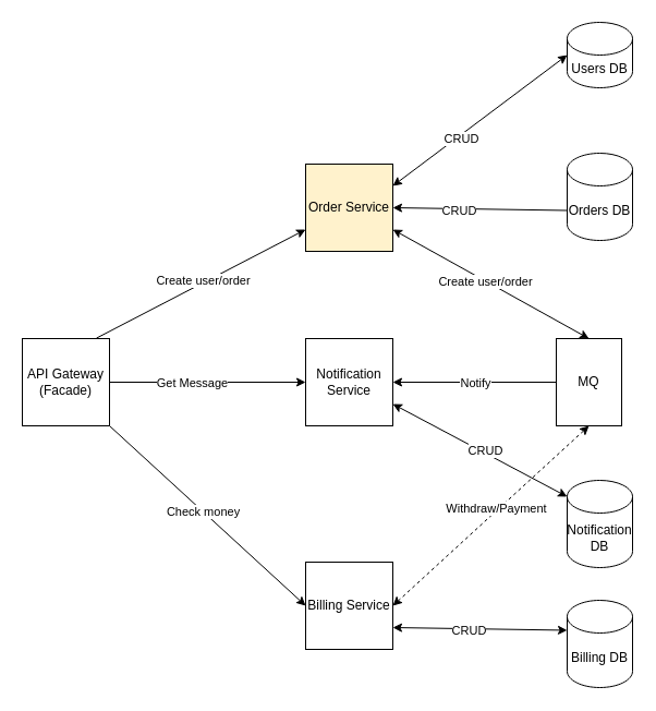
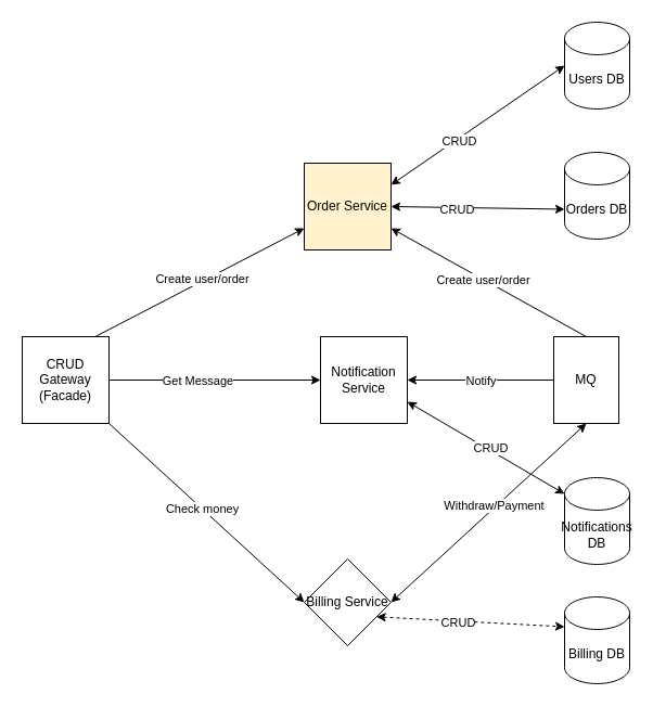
  <mxCell id="0" />
  <mxCell id="1" parent="0" />
- <mxCell id="2" value="API Gateway&lt;br&gt;(Facade)" style="whiteSpace=wrap;html=1;aspect=fixed;" vertex="1" parent="1"><mxGeometry x="20" y="310" width="80" height="80" as="geometry" /></mxCell>
+ <mxCell id="2" value="CRUD Gateway&lt;br&gt;(Facade)" style="whiteSpace=wrap;html=1;aspect=fixed;" vertex="1" parent="1"><mxGeometry x="20" y="310" width="80" height="80" as="geometry" /></mxCell>
  <mxCell id="3" value="Order Service" style="whiteSpace=wrap;html=1;aspect=fixed;fillColor=#fff2cc;" vertex="1" parent="1"><mxGeometry x="280" y="150" width="80" height="80" as="geometry" /></mxCell>
- <mxCell id="4" value="Billing Service" style="whiteSpace=wrap;html=1;aspect=fixed;" vertex="1" parent="1"><mxGeometry x="280" y="515" width="80" height="80" as="geometry" /></mxCell>
+ <mxCell id="4" value="Billing Service" style="rhombus;whiteSpace=wrap;html=1;aspect=fixed;" vertex="1" parent="1"><mxGeometry x="280" y="515" width="80" height="80" as="geometry" /></mxCell>
  <mxCell id="5" value="MQ" style="whiteSpace=wrap;html=1;aspect=fixed;" vertex="1" parent="1"><mxGeometry x="510" y="310" width="60" height="80" as="geometry" /></mxCell>
- <mxCell id="6" value="Notification Service" style="whiteSpace=wrap;html=1;aspect=fixed;" vertex="1" parent="1"><mxGeometry x="280" y="310" width="80" height="80" as="geometry" /></mxCell>
- <mxCell id="7" value="Users DB" style="shape=cylinder3;whiteSpace=wrap;html=1;boundedLbl=1;backgroundOutline=1;size=15;" vertex="1" parent="1"><mxGeometry x="520" y="20" width="60" height="60" as="geometry" /></mxCell>
+ <mxCell id="6" value="Notification Service" style="whiteSpace=wrap;html=1;aspect=fixed;" vertex="1" parent="1"><mxGeometry x="295" y="310" width="80" height="80" as="geometry" /></mxCell>
+ <mxCell id="7" value="Users DB" style="shape=cylinder3;whiteSpace=wrap;html=1;boundedLbl=1;backgroundOutline=1;size=15;" vertex="1" parent="1"><mxGeometry x="520" y="20" width="60" height="80" as="geometry" /></mxCell>
  <mxCell id="8" value="" style="endArrow=classic;html=1;rounded=0;entryX=0;entryY=0.75;entryDx=0;entryDy=0;exitX=0.85;exitY=-0.005;exitDx=0;exitDy=0;exitPerimeter=0;" edge="1" parent="1" source="2" target="3"><mxGeometry width="50" height="50" relative="1" as="geometry"><mxPoint x="190" y="310" as="sourcePoint" /><mxPoint x="240" y="260" as="targetPoint" /></mxGeometry></mxCell>
  <mxCell id="9" value="Create user/order" style="edgeLabel;html=1;align=center;verticalAlign=middle;resizable=0;points=[];" vertex="1" connectable="0" parent="8"><mxGeometry x="0.033" y="2" relative="1" as="geometry"><mxPoint x="-1" as="offset" /></mxGeometry></mxCell>
  <mxCell id="10" value="" style="endArrow=classic;html=1;rounded=0;exitX=1;exitY=0.5;exitDx=0;exitDy=0;entryX=0;entryY=0.5;entryDx=0;entryDy=0;" edge="1" parent="1" source="2" target="6"><mxGeometry width="50" height="50" relative="1" as="geometry"><mxPoint x="320" y="420" as="sourcePoint" /><mxPoint x="370" y="370" as="targetPoint" /></mxGeometry></mxCell>
  <mxCell id="11" value="Get Message" style="edgeLabel;html=1;align=center;verticalAlign=middle;resizable=0;points=[];" vertex="1" connectable="0" parent="10"><mxGeometry x="-0.169" relative="1" as="geometry"><mxPoint as="offset" /></mxGeometry></mxCell>
  <mxCell id="12" value="" style="endArrow=classic;html=1;rounded=0;exitX=1;exitY=1;exitDx=0;exitDy=0;entryX=0;entryY=0.5;entryDx=0;entryDy=0;" edge="1" parent="1" source="2" target="4"><mxGeometry width="50" height="50" relative="1" as="geometry"><mxPoint x="320" y="420" as="sourcePoint" /><mxPoint x="370" y="370" as="targetPoint" /></mxGeometry></mxCell>
  <mxCell id="13" value="Check money" style="edgeLabel;html=1;align=center;verticalAlign=middle;resizable=0;points=[];" vertex="1" connectable="0" parent="12"><mxGeometry x="-0.048" relative="1" as="geometry"><mxPoint as="offset" /></mxGeometry></mxCell>
  <mxCell id="14" value="" style="endArrow=classic;html=1;rounded=0;exitX=0;exitY=0.5;exitDx=0;exitDy=0;entryX=1;entryY=0.5;entryDx=0;entryDy=0;" edge="1" parent="1" source="5" target="6"><mxGeometry width="50" height="50" relative="1" as="geometry"><mxPoint x="320" y="420" as="sourcePoint" /><mxPoint x="370" y="370" as="targetPoint" /></mxGeometry></mxCell>
  <mxCell id="15" value="Notify" style="edgeLabel;html=1;align=center;verticalAlign=middle;resizable=0;points=[];" vertex="1" connectable="0" parent="14"><mxGeometry x="0.004" relative="1" as="geometry"><mxPoint as="offset" /></mxGeometry></mxCell>
- <mxCell id="16" value="" style="endArrow=classic;startArrow=classic;html=1;rounded=0;exitX=1;exitY=0.5;exitDx=0;exitDy=0;entryX=0.5;entryY=1;entryDx=0;entryDy=0;dashed=1;" edge="1" parent="1" source="4" target="5"><mxGeometry width="50" height="50" relative="1" as="geometry"><mxPoint x="320" y="420" as="sourcePoint" /><mxPoint x="370" y="370" as="targetPoint" /></mxGeometry></mxCell>
+ <mxCell id="16" value="" style="endArrow=classic;startArrow=classic;html=1;rounded=0;exitX=1;exitY=0.5;exitDx=0;exitDy=0;entryX=0.5;entryY=1;entryDx=0;entryDy=0;" edge="1" parent="1" source="4" target="5"><mxGeometry width="50" height="50" relative="1" as="geometry"><mxPoint x="320" y="420" as="sourcePoint" /><mxPoint x="370" y="370" as="targetPoint" /></mxGeometry></mxCell>
  <mxCell id="17" value="Withdraw/Payment" style="edgeLabel;html=1;align=center;verticalAlign=middle;resizable=0;points=[];" vertex="1" connectable="0" parent="16"><mxGeometry x="0.068" y="2" relative="1" as="geometry"><mxPoint as="offset" /></mxGeometry></mxCell>
- <mxCell id="18" value="" style="endArrow=classic;startArrow=classic;html=1;rounded=0;entryX=0.5;entryY=0;entryDx=0;entryDy=0;exitX=1;exitY=0.75;exitDx=0;exitDy=0;" edge="1" parent="1" source="3" target="5"><mxGeometry width="50" height="50" relative="1" as="geometry"><mxPoint x="320" y="420" as="sourcePoint" /><mxPoint x="370" y="370" as="targetPoint" /></mxGeometry></mxCell>
+ <mxCell id="18" value="" style="endArrow=none;startArrow=classic;html=1;rounded=0;entryX=0.5;entryY=0;entryDx=0;entryDy=0;exitX=1;exitY=0.75;exitDx=0;exitDy=0;" edge="1" parent="1" source="3" target="5"><mxGeometry width="50" height="50" relative="1" as="geometry"><mxPoint x="320" y="420" as="sourcePoint" /><mxPoint x="370" y="370" as="targetPoint" /></mxGeometry></mxCell>
  <mxCell id="19" value="Create user/order" style="edgeLabel;html=1;align=center;verticalAlign=middle;resizable=0;points=[];" vertex="1" connectable="0" parent="18"><mxGeometry x="-0.054" y="-1" relative="1" as="geometry"><mxPoint as="offset" /></mxGeometry></mxCell>
  <mxCell id="20" value="" style="endArrow=classic;startArrow=classic;html=1;rounded=0;exitX=1;exitY=0.25;exitDx=0;exitDy=0;entryX=0;entryY=0.5;entryDx=0;entryDy=0;entryPerimeter=0;" edge="1" parent="1" source="3" target="7"><mxGeometry width="50" height="50" relative="1" as="geometry"><mxPoint x="320" y="420" as="sourcePoint" /><mxPoint x="370" y="370" as="targetPoint" /></mxGeometry></mxCell>
  <mxCell id="21" value="CRUD" style="edgeLabel;html=1;align=center;verticalAlign=middle;resizable=0;points=[];" vertex="1" connectable="0" parent="20"><mxGeometry x="-0.24" y="-2" relative="1" as="geometry"><mxPoint as="offset" /></mxGeometry></mxCell>
  <mxCell id="22" value="Orders DB" style="shape=cylinder3;whiteSpace=wrap;html=1;boundedLbl=1;backgroundOutline=1;size=15;" vertex="1" parent="1"><mxGeometry x="520" y="140" width="60" height="80" as="geometry" /></mxCell>
- <mxCell id="23" value="" style="endArrow=none;startArrow=classic;html=1;rounded=0;exitX=1;exitY=0.5;exitDx=0;exitDy=0;entryX=0;entryY=0;entryDx=0;entryDy=52.5;entryPerimeter=0;" edge="1" parent="1" source="3" target="22"><mxGeometry width="50" height="50" relative="1" as="geometry"><mxPoint x="370" y="200" as="sourcePoint" /><mxPoint x="530" y="100" as="targetPoint" /></mxGeometry></mxCell>
+ <mxCell id="23" value="" style="endArrow=classic;startArrow=classic;html=1;rounded=0;exitX=1;exitY=0.5;exitDx=0;exitDy=0;entryX=0;entryY=0;entryDx=0;entryDy=52.5;entryPerimeter=0;" edge="1" parent="1" source="3" target="22"><mxGeometry width="50" height="50" relative="1" as="geometry"><mxPoint x="370" y="200" as="sourcePoint" /><mxPoint x="530" y="100" as="targetPoint" /></mxGeometry></mxCell>
  <mxCell id="24" value="CRUD" style="edgeLabel;html=1;align=center;verticalAlign=middle;resizable=0;points=[];" vertex="1" connectable="0" parent="23"><mxGeometry x="-0.24" y="-2" relative="1" as="geometry"><mxPoint as="offset" /></mxGeometry></mxCell>
  <mxCell id="25" value="Billing DB" style="shape=cylinder3;whiteSpace=wrap;html=1;boundedLbl=1;backgroundOutline=1;size=15;" vertex="1" parent="1"><mxGeometry x="520" y="550" width="60" height="80" as="geometry" /></mxCell>
- <mxCell id="26" value="" style="endArrow=classic;startArrow=classic;html=1;rounded=0;exitX=1;exitY=0.75;exitDx=0;exitDy=0;entryX=0;entryY=0;entryDx=0;entryDy=27.5;entryPerimeter=0;" edge="1" parent="1" source="4" target="25"><mxGeometry width="50" height="50" relative="1" as="geometry"><mxPoint x="360" y="580" as="sourcePoint" /><mxPoint x="520" y="583" as="targetPoint" /></mxGeometry></mxCell>
+ <mxCell id="26" value="" style="endArrow=classic;startArrow=classic;html=1;rounded=0;exitX=1;exitY=0.75;exitDx=0;exitDy=0;entryX=0;entryY=0;entryDx=0;entryDy=27.5;entryPerimeter=0;dashed=1;" edge="1" parent="1" source="4" target="25"><mxGeometry width="50" height="50" relative="1" as="geometry"><mxPoint x="360" y="580" as="sourcePoint" /><mxPoint x="520" y="583" as="targetPoint" /></mxGeometry></mxCell>
  <mxCell id="27" value="CRUD" style="edgeLabel;html=1;align=center;verticalAlign=middle;resizable=0;points=[];" vertex="1" connectable="0" parent="26"><mxGeometry x="-0.24" y="-2" relative="1" as="geometry"><mxPoint x="9" as="offset" /></mxGeometry></mxCell>
- <mxCell id="28" value="Notification DB" style="shape=cylinder3;whiteSpace=wrap;html=1;boundedLbl=1;backgroundOutline=1;size=15;" vertex="1" parent="1"><mxGeometry x="520" y="440" width="60" height="80" as="geometry" /></mxCell>
+ <mxCell id="28" value="Notifications DB" style="shape=cylinder3;whiteSpace=wrap;html=1;boundedLbl=1;backgroundOutline=1;size=15;" vertex="1" parent="1"><mxGeometry x="520" y="440" width="60" height="80" as="geometry" /></mxCell>
  <mxCell id="29" value="" style="endArrow=classic;startArrow=classic;html=1;rounded=0;exitX=0;exitY=0;exitDx=0;exitDy=15;exitPerimeter=0;entryX=1;entryY=0.75;entryDx=0;entryDy=0;" edge="1" parent="1" source="28" target="6"><mxGeometry width="50" height="50" relative="1" as="geometry"><mxPoint x="320" y="420" as="sourcePoint" /><mxPoint x="370" y="370" as="targetPoint" /></mxGeometry></mxCell>
  <mxCell id="30" value="CRUD" style="edgeLabel;html=1;align=center;verticalAlign=middle;resizable=0;points=[];" vertex="1" connectable="0" parent="29"><mxGeometry x="-0.048" y="-2" relative="1" as="geometry"><mxPoint as="offset" /></mxGeometry></mxCell>
